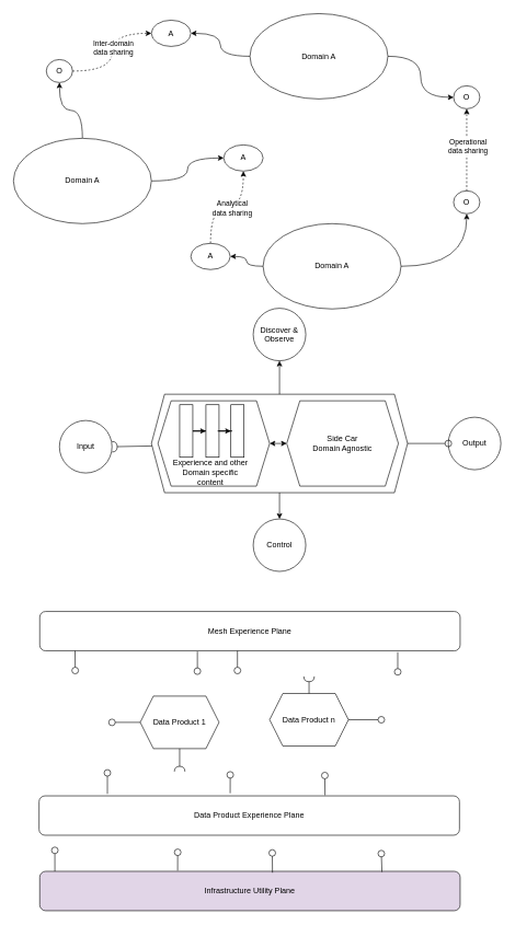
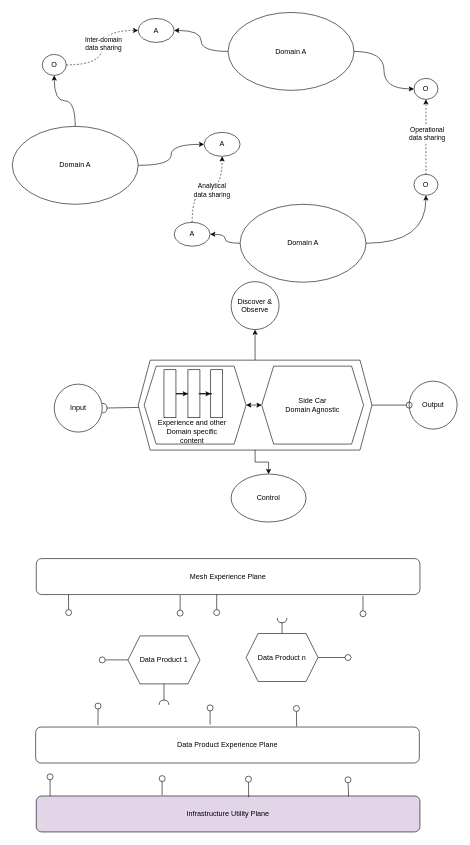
  <mxCell id="0" />
  <mxCell id="1" parent="0" />
  <mxCell id="2" value="" style="shape=hexagon;perimeter=hexagonPerimeter2;whiteSpace=wrap;html=1;fixedSize=1;" parent="1" vertex="1"><mxGeometry x="230" y="600" width="390" height="150" as="geometry" /></mxCell>
  <mxCell id="3" value="" style="shape=hexagon;perimeter=hexagonPerimeter2;whiteSpace=wrap;html=1;fixedSize=1;" vertex="1" parent="1"><mxGeometry x="240" y="610" width="170" height="130" as="geometry" /></mxCell>
  <mxCell id="4" value="" style="edgeStyle=orthogonalEdgeStyle;rounded=0;orthogonalLoop=1;jettySize=auto;html=1;curved=1;" parent="1" source="6" target="7" edge="1"><mxGeometry relative="1" as="geometry" /></mxCell>
  <mxCell id="5" value="" style="edgeStyle=orthogonalEdgeStyle;rounded=0;orthogonalLoop=1;jettySize=auto;html=1;curved=1;" parent="1" source="6" target="8" edge="1"><mxGeometry relative="1" as="geometry" /></mxCell>
  <mxCell id="6" value="Domain A" style="ellipse;whiteSpace=wrap;html=1;" parent="1" vertex="1"><mxGeometry x="380" y="20" width="210" height="130" as="geometry" /></mxCell>
  <mxCell id="7" value="A" style="ellipse;whiteSpace=wrap;html=1;" parent="1" vertex="1"><mxGeometry x="230" y="30" width="60" height="40" as="geometry" /></mxCell>
  <mxCell id="8" value="O" style="ellipse;whiteSpace=wrap;html=1;" parent="1" vertex="1"><mxGeometry x="690" y="130" width="40" height="35" as="geometry" /></mxCell>
  <mxCell id="9" value="" style="edgeStyle=orthogonalEdgeStyle;rounded=0;orthogonalLoop=1;jettySize=auto;html=1;curved=1;" parent="1" source="11" target="12" edge="1"><mxGeometry relative="1" as="geometry" /></mxCell>
  <mxCell id="10" value="" style="edgeStyle=orthogonalEdgeStyle;rounded=0;orthogonalLoop=1;jettySize=auto;html=1;curved=1;" parent="1" source="11" target="13" edge="1"><mxGeometry relative="1" as="geometry" /></mxCell>
  <mxCell id="11" value="Domain A" style="ellipse;whiteSpace=wrap;html=1;" parent="1" vertex="1"><mxGeometry x="400" y="340" width="210" height="130" as="geometry" /></mxCell>
  <mxCell id="12" value="A" style="ellipse;whiteSpace=wrap;html=1;" parent="1" vertex="1"><mxGeometry x="290" y="370" width="60" height="40" as="geometry" /></mxCell>
  <mxCell id="13" value="O" style="ellipse;whiteSpace=wrap;html=1;" parent="1" vertex="1"><mxGeometry x="690" y="290" width="40" height="35" as="geometry" /></mxCell>
  <mxCell id="14" value="" style="edgeStyle=orthogonalEdgeStyle;rounded=0;orthogonalLoop=1;jettySize=auto;html=1;curved=1;" parent="1" source="16" target="17" edge="1"><mxGeometry relative="1" as="geometry" /></mxCell>
  <mxCell id="15" value="" style="edgeStyle=orthogonalEdgeStyle;rounded=0;orthogonalLoop=1;jettySize=auto;html=1;curved=1;" parent="1" source="16" target="18" edge="1"><mxGeometry relative="1" as="geometry" /></mxCell>
  <mxCell id="16" value="Domain A" style="ellipse;whiteSpace=wrap;html=1;" parent="1" vertex="1"><mxGeometry x="20" y="210" width="210" height="130" as="geometry" /></mxCell>
  <mxCell id="17" value="A" style="ellipse;whiteSpace=wrap;html=1;" parent="1" vertex="1"><mxGeometry x="340" y="220" width="60" height="40" as="geometry" /></mxCell>
  <mxCell id="18" value="O" style="ellipse;whiteSpace=wrap;html=1;" parent="1" vertex="1"><mxGeometry x="70" y="90" width="40" height="35" as="geometry" /></mxCell>
  <mxCell id="19" value="" style="endArrow=classic;html=1;rounded=0;entryX=0.5;entryY=1;entryDx=0;entryDy=0;exitX=0.5;exitY=0;exitDx=0;exitDy=0;edgeStyle=orthogonalEdgeStyle;curved=1;dashed=1;" parent="1" source="12" target="17" edge="1"><mxGeometry width="50" height="50" relative="1" as="geometry"><mxPoint x="310" y="330" as="sourcePoint" /><mxPoint x="360" y="280" as="targetPoint" /></mxGeometry></mxCell>
  <mxCell id="20" value="Analytical&lt;br&gt;data sharing" style="edgeLabel;html=1;align=center;verticalAlign=middle;resizable=0;points=[];" parent="19" vertex="1" connectable="0"><mxGeometry x="0.087" y="-1" relative="1" as="geometry"><mxPoint as="offset" /></mxGeometry></mxCell>
  <mxCell id="21" value="" style="endArrow=classic;html=1;rounded=0;entryX=0.5;entryY=1;entryDx=0;entryDy=0;exitX=0.5;exitY=0;exitDx=0;exitDy=0;edgeStyle=orthogonalEdgeStyle;curved=1;dashed=1;" parent="1" source="13" target="8" edge="1"><mxGeometry width="50" height="50" relative="1" as="geometry"><mxPoint x="330" y="380" as="sourcePoint" /><mxPoint x="380" y="270" as="targetPoint" /></mxGeometry></mxCell>
  <mxCell id="22" value="Operational &lt;br&gt;data sharing" style="edgeLabel;html=1;align=center;verticalAlign=middle;resizable=0;points=[];" parent="21" vertex="1" connectable="0"><mxGeometry x="0.087" y="-1" relative="1" as="geometry"><mxPoint as="offset" /></mxGeometry></mxCell>
  <mxCell id="23" value="" style="endArrow=classic;html=1;rounded=0;entryX=0;entryY=0.5;entryDx=0;entryDy=0;exitX=1;exitY=0.5;exitDx=0;exitDy=0;edgeStyle=orthogonalEdgeStyle;curved=1;dashed=1;" parent="1" source="18" target="7" edge="1"><mxGeometry width="50" height="50" relative="1" as="geometry"><mxPoint x="330" y="380" as="sourcePoint" /><mxPoint x="380" y="270" as="targetPoint" /></mxGeometry></mxCell>
  <mxCell id="24" value="Inter-domain&lt;br style=&quot;border-color: var(--border-color);&quot;&gt;data sharing" style="edgeLabel;html=1;align=center;verticalAlign=middle;resizable=0;points=[];" parent="23" vertex="1" connectable="0"><mxGeometry x="0.087" y="-1" relative="1" as="geometry"><mxPoint as="offset" /></mxGeometry></mxCell>
  <mxCell id="25" value="Mesh Experience Plane" style="rounded=1;whiteSpace=wrap;html=1;" vertex="1" parent="1"><mxGeometry x="60" y="931" width="640" height="60" as="geometry" /></mxCell>
  <mxCell id="26" value="Data Product Experience Plane" style="rounded=1;whiteSpace=wrap;html=1;" vertex="1" parent="1"><mxGeometry x="59" y="1212" width="640" height="60" as="geometry" /></mxCell>
  <mxCell id="27" value="Infrastructure Utility Plane" style="rounded=1;whiteSpace=wrap;html=1;fillColor=#e1d5e7;" vertex="1" parent="1"><mxGeometry x="60" y="1327" width="640" height="60" as="geometry" /></mxCell>
  <mxCell id="28" value="" style="rounded=0;orthogonalLoop=1;jettySize=auto;html=1;endArrow=oval;endFill=0;sketch=0;sourcePerimeterSpacing=0;targetPerimeterSpacing=0;endSize=10;exitX=0.084;exitY=1;exitDx=0;exitDy=0;exitPerimeter=0;" edge="1" parent="1" source="25"><mxGeometry relative="1" as="geometry"><mxPoint x="275" y="831" as="sourcePoint" /><mxPoint x="114" y="1021" as="targetPoint" /></mxGeometry></mxCell>
  <mxCell id="29" value="" style="rounded=0;orthogonalLoop=1;jettySize=auto;html=1;endArrow=oval;endFill=0;sketch=0;sourcePerimeterSpacing=0;targetPerimeterSpacing=0;endSize=10;exitX=0.084;exitY=1;exitDx=0;exitDy=0;exitPerimeter=0;" edge="1" parent="1"><mxGeometry relative="1" as="geometry"><mxPoint x="300" y="992" as="sourcePoint" /><mxPoint x="300" y="1022" as="targetPoint" /></mxGeometry></mxCell>
  <mxCell id="30" value="" style="rounded=0;orthogonalLoop=1;jettySize=auto;html=1;endArrow=oval;endFill=0;sketch=0;sourcePerimeterSpacing=0;targetPerimeterSpacing=0;endSize=10;exitX=0.084;exitY=1;exitDx=0;exitDy=0;exitPerimeter=0;" edge="1" parent="1"><mxGeometry relative="1" as="geometry"><mxPoint x="361" y="991" as="sourcePoint" /><mxPoint x="361" y="1021" as="targetPoint" /></mxGeometry></mxCell>
  <mxCell id="31" value="" style="rounded=0;orthogonalLoop=1;jettySize=auto;html=1;endArrow=oval;endFill=0;sketch=0;sourcePerimeterSpacing=0;targetPerimeterSpacing=0;endSize=10;exitX=0.084;exitY=1;exitDx=0;exitDy=0;exitPerimeter=0;" edge="1" parent="1"><mxGeometry relative="1" as="geometry"><mxPoint x="605" y="993" as="sourcePoint" /><mxPoint x="605" y="1023" as="targetPoint" /></mxGeometry></mxCell>
  <mxCell id="32" value="" style="rounded=0;orthogonalLoop=1;jettySize=auto;html=1;endArrow=oval;endFill=0;sketch=0;sourcePerimeterSpacing=0;targetPerimeterSpacing=0;endSize=10;exitX=0.036;exitY=0;exitDx=0;exitDy=0;exitPerimeter=0;" edge="1" parent="1" source="27"><mxGeometry relative="1" as="geometry"><mxPoint x="124" y="1295" as="sourcePoint" /><mxPoint x="83" y="1295" as="targetPoint" /></mxGeometry></mxCell>
  <mxCell id="33" value="" style="rounded=0;orthogonalLoop=1;jettySize=auto;html=1;endArrow=oval;endFill=0;sketch=0;sourcePerimeterSpacing=0;targetPerimeterSpacing=0;endSize=10;exitX=0.328;exitY=-0.05;exitDx=0;exitDy=0;exitPerimeter=0;" edge="1" parent="1"><mxGeometry relative="1" as="geometry"><mxPoint x="269.92" y="1326" as="sourcePoint" /><mxPoint x="270" y="1298" as="targetPoint" /></mxGeometry></mxCell>
  <mxCell id="34" value="" style="rounded=0;orthogonalLoop=1;jettySize=auto;html=1;endArrow=oval;endFill=0;sketch=0;sourcePerimeterSpacing=0;targetPerimeterSpacing=0;endSize=10;exitX=0.438;exitY=-0.033;exitDx=0;exitDy=0;exitPerimeter=0;" edge="1" parent="1"><mxGeometry relative="1" as="geometry"><mxPoint x="414.32" y="1329.02" as="sourcePoint" /><mxPoint x="414" y="1299" as="targetPoint" /></mxGeometry></mxCell>
  <mxCell id="35" value="" style="rounded=0;orthogonalLoop=1;jettySize=auto;html=1;endArrow=oval;endFill=0;sketch=0;sourcePerimeterSpacing=0;targetPerimeterSpacing=0;endSize=10;exitX=0.814;exitY=0.017;exitDx=0;exitDy=0;exitPerimeter=0;" edge="1" parent="1" source="27"><mxGeometry relative="1" as="geometry"><mxPoint x="615" y="1297" as="sourcePoint" /><mxPoint x="580" y="1300" as="targetPoint" /></mxGeometry></mxCell>
  <mxCell id="36" value="" style="rounded=0;orthogonalLoop=1;jettySize=auto;html=1;endArrow=oval;endFill=0;sketch=0;sourcePerimeterSpacing=0;targetPerimeterSpacing=0;endSize=10;exitX=0.036;exitY=0;exitDx=0;exitDy=0;exitPerimeter=0;" edge="1" parent="1"><mxGeometry relative="1" as="geometry"><mxPoint x="163" y="1209" as="sourcePoint" /><mxPoint x="163" y="1177" as="targetPoint" /></mxGeometry></mxCell>
  <mxCell id="37" value="" style="rounded=0;orthogonalLoop=1;jettySize=auto;html=1;endArrow=oval;endFill=0;sketch=0;sourcePerimeterSpacing=0;targetPerimeterSpacing=0;endSize=10;exitX=0.328;exitY=-0.05;exitDx=0;exitDy=0;exitPerimeter=0;" edge="1" parent="1"><mxGeometry relative="1" as="geometry"><mxPoint x="349.92" y="1208" as="sourcePoint" /><mxPoint x="350" y="1180" as="targetPoint" /></mxGeometry></mxCell>
  <mxCell id="38" value="" style="rounded=0;orthogonalLoop=1;jettySize=auto;html=1;endArrow=oval;endFill=0;sketch=0;sourcePerimeterSpacing=0;targetPerimeterSpacing=0;endSize=10;exitX=0.438;exitY=-0.033;exitDx=0;exitDy=0;exitPerimeter=0;" edge="1" parent="1"><mxGeometry relative="1" as="geometry"><mxPoint x="494.32" y="1211.02" as="sourcePoint" /><mxPoint x="494" y="1181" as="targetPoint" /></mxGeometry></mxCell>
  <mxCell id="39" value="Input" style="ellipse;whiteSpace=wrap;html=1;" parent="1" vertex="1"><mxGeometry x="90" y="640" width="80" height="80" as="geometry" /></mxCell>
  <mxCell id="40" value="Discover &amp;amp; Observe" style="ellipse;whiteSpace=wrap;html=1;" parent="1" vertex="1"><mxGeometry x="385" y="469" width="80" height="80" as="geometry" /></mxCell>
  <mxCell id="41" value="Output" style="ellipse;whiteSpace=wrap;html=1;" parent="1" vertex="1"><mxGeometry x="682" y="635" width="80" height="80" as="geometry" /></mxCell>
- <mxCell id="42" value="Control" style="ellipse;whiteSpace=wrap;html=1;" parent="1" vertex="1"><mxGeometry x="385" y="790" width="80" height="80" as="geometry" /></mxCell>
+ <mxCell id="42" value="Control" style="ellipse;whiteSpace=wrap;html=1;" parent="1" vertex="1"><mxGeometry x="385" y="790" width="125" height="80" as="geometry" /></mxCell>
  <mxCell id="43" value="" style="edgeStyle=orthogonalEdgeStyle;rounded=0;orthogonalLoop=1;jettySize=auto;html=1;" parent="1" source="2" target="40" edge="1"><mxGeometry relative="1" as="geometry" /></mxCell>
  <mxCell id="44" value="" style="edgeStyle=orthogonalEdgeStyle;rounded=0;orthogonalLoop=1;jettySize=auto;html=1;" parent="1" source="2" target="42" edge="1"><mxGeometry relative="1" as="geometry" /></mxCell>
  <mxCell id="45" value="" style="rounded=0;whiteSpace=wrap;html=1;" parent="1" vertex="1"><mxGeometry x="273" y="616" width="20" height="80" as="geometry" /></mxCell>
  <mxCell id="46" value="" style="rounded=0;whiteSpace=wrap;html=1;" parent="1" vertex="1"><mxGeometry x="313" y="616" width="20" height="80" as="geometry" /></mxCell>
  <mxCell id="47" value="" style="rounded=0;whiteSpace=wrap;html=1;" parent="1" vertex="1"><mxGeometry x="351" y="616" width="20" height="80" as="geometry" /></mxCell>
  <mxCell id="48" value="Experience and other Domain specific content" style="text;html=1;strokeColor=none;fillColor=none;align=center;verticalAlign=middle;whiteSpace=wrap;rounded=0;" parent="1" vertex="1"><mxGeometry x="260" y="704" width="120" height="30" as="geometry" /></mxCell>
  <mxCell id="49" value="" style="edgeStyle=orthogonalEdgeStyle;rounded=0;orthogonalLoop=1;jettySize=auto;html=1;endSize=6;" parent="1" source="45" target="46" edge="1"><mxGeometry relative="1" as="geometry" /></mxCell>
  <mxCell id="50" value="" style="rounded=0;orthogonalLoop=1;jettySize=auto;html=1;endArrow=halfCircle;endFill=0;endSize=6;strokeWidth=1;sketch=0;entryX=1;entryY=0.5;entryDx=0;entryDy=0;" edge="1" target="39" parent="1" source="2"><mxGeometry relative="1" as="geometry"><mxPoint x="530" y="950" as="sourcePoint" /><mxPoint x="480" y="850" as="targetPoint" /></mxGeometry></mxCell>
  <mxCell id="51" value="" style="ellipse;whiteSpace=wrap;html=1;align=center;aspect=fixed;fillColor=none;strokeColor=none;resizable=0;perimeter=centerPerimeter;rotatable=0;allowArrows=0;points=[];outlineConnect=1;" vertex="1" parent="1"><mxGeometry x="355" y="810" width="10" height="10" as="geometry" /></mxCell>
  <mxCell id="52" value="" style="edgeStyle=orthogonalEdgeStyle;rounded=0;orthogonalLoop=1;jettySize=auto;html=1;endSize=6;" parent="1" source="46" target="47" edge="1"><mxGeometry relative="1" as="geometry" /></mxCell>
  <mxCell id="53" value="" style="rounded=0;orthogonalLoop=1;jettySize=auto;html=1;endArrow=oval;endFill=0;sketch=0;sourcePerimeterSpacing=0;targetPerimeterSpacing=0;endSize=10;entryX=0;entryY=0.5;entryDx=0;entryDy=0;exitX=1;exitY=0.5;exitDx=0;exitDy=0;" edge="1" parent="1" source="2" target="41"><mxGeometry relative="1" as="geometry"><mxPoint x="260" y="930" as="sourcePoint" /><mxPoint x="510" y="860" as="targetPoint" /></mxGeometry></mxCell>
  <mxCell id="54" value="Side Car &lt;br&gt;Domain Agnostic" style="shape=hexagon;perimeter=hexagonPerimeter2;whiteSpace=wrap;html=1;fixedSize=1;" vertex="1" parent="1"><mxGeometry x="436" y="610" width="170" height="130" as="geometry" /></mxCell>
  <mxCell id="55" value="" style="endArrow=classic;startArrow=classic;html=1;rounded=0;entryX=0;entryY=0.5;entryDx=0;entryDy=0;exitX=1;exitY=0.5;exitDx=0;exitDy=0;" edge="1" parent="1" source="3" target="54"><mxGeometry width="50" height="50" relative="1" as="geometry"><mxPoint x="340" y="510" as="sourcePoint" /><mxPoint x="390" y="460" as="targetPoint" /></mxGeometry></mxCell>
  <mxCell id="56" value="Data Product 1" style="shape=hexagon;perimeter=hexagonPerimeter2;whiteSpace=wrap;html=1;fixedSize=1;" vertex="1" parent="1"><mxGeometry x="213" y="1060" width="120" height="80" as="geometry" /></mxCell>
  <mxCell id="57" value="" style="rounded=0;orthogonalLoop=1;jettySize=auto;html=1;endArrow=halfCircle;endFill=0;endSize=6;strokeWidth=1;sketch=0;" edge="1" parent="1" source="56"><mxGeometry relative="1" as="geometry"><mxPoint x="318" y="1143" as="sourcePoint" /><mxPoint x="273" y="1175" as="targetPoint" /></mxGeometry></mxCell>
  <mxCell id="58" value="" style="rounded=0;orthogonalLoop=1;jettySize=auto;html=1;endArrow=oval;endFill=0;sketch=0;sourcePerimeterSpacing=0;targetPerimeterSpacing=0;endSize=10;exitX=0;exitY=0.5;exitDx=0;exitDy=0;" edge="1" parent="1" source="56"><mxGeometry relative="1" as="geometry"><mxPoint x="340" y="845" as="sourcePoint" /><mxPoint x="170" y="1100" as="targetPoint" /></mxGeometry></mxCell>
  <mxCell id="59" value="" style="ellipse;whiteSpace=wrap;html=1;align=center;aspect=fixed;fillColor=none;strokeColor=none;resizable=0;perimeter=centerPerimeter;rotatable=0;allowArrows=0;points=[];outlineConnect=1;" vertex="1" parent="1"><mxGeometry x="313" y="1170" width="10" height="10" as="geometry" /></mxCell>
  <mxCell id="60" value="Data Product n" style="shape=hexagon;perimeter=hexagonPerimeter2;whiteSpace=wrap;html=1;fixedSize=1;direction=west;" vertex="1" parent="1"><mxGeometry x="410" y="1056" width="120" height="80" as="geometry" /></mxCell>
  <mxCell id="61" value="" style="rounded=0;orthogonalLoop=1;jettySize=auto;html=1;endArrow=halfCircle;endFill=0;endSize=6;strokeWidth=1;sketch=0;" edge="1" parent="1" source="60"><mxGeometry relative="1" as="geometry"><mxPoint x="515" y="1139" as="sourcePoint" /><mxPoint x="470" y="1030" as="targetPoint" /></mxGeometry></mxCell>
  <mxCell id="62" value="" style="rounded=0;orthogonalLoop=1;jettySize=auto;html=1;endArrow=oval;endFill=0;sketch=0;sourcePerimeterSpacing=0;targetPerimeterSpacing=0;endSize=10;exitX=0;exitY=0.5;exitDx=0;exitDy=0;" edge="1" parent="1" source="60"><mxGeometry relative="1" as="geometry"><mxPoint x="537" y="841" as="sourcePoint" /><mxPoint x="580" y="1096" as="targetPoint" /></mxGeometry></mxCell>
  <mxCell id="63" value="" style="ellipse;whiteSpace=wrap;html=1;align=center;aspect=fixed;fillColor=none;strokeColor=none;resizable=0;perimeter=centerPerimeter;rotatable=0;allowArrows=0;points=[];outlineConnect=1;" vertex="1" parent="1"><mxGeometry x="510" y="1166" width="10" height="10" as="geometry" /></mxCell>
